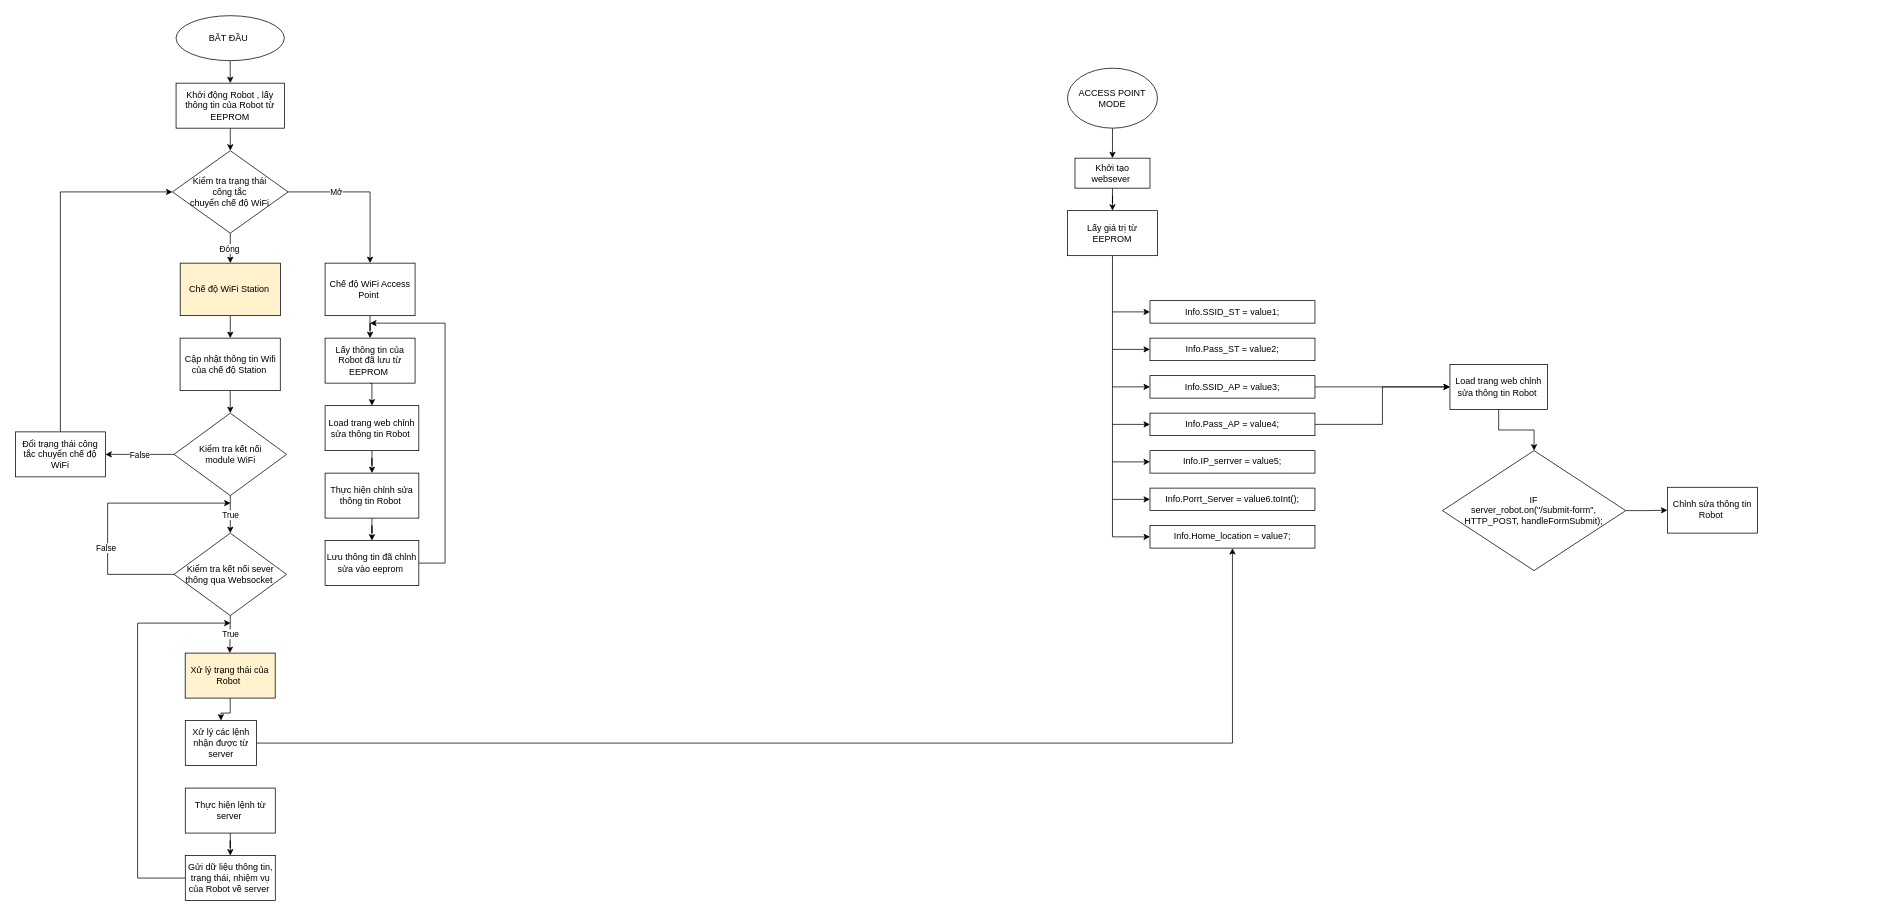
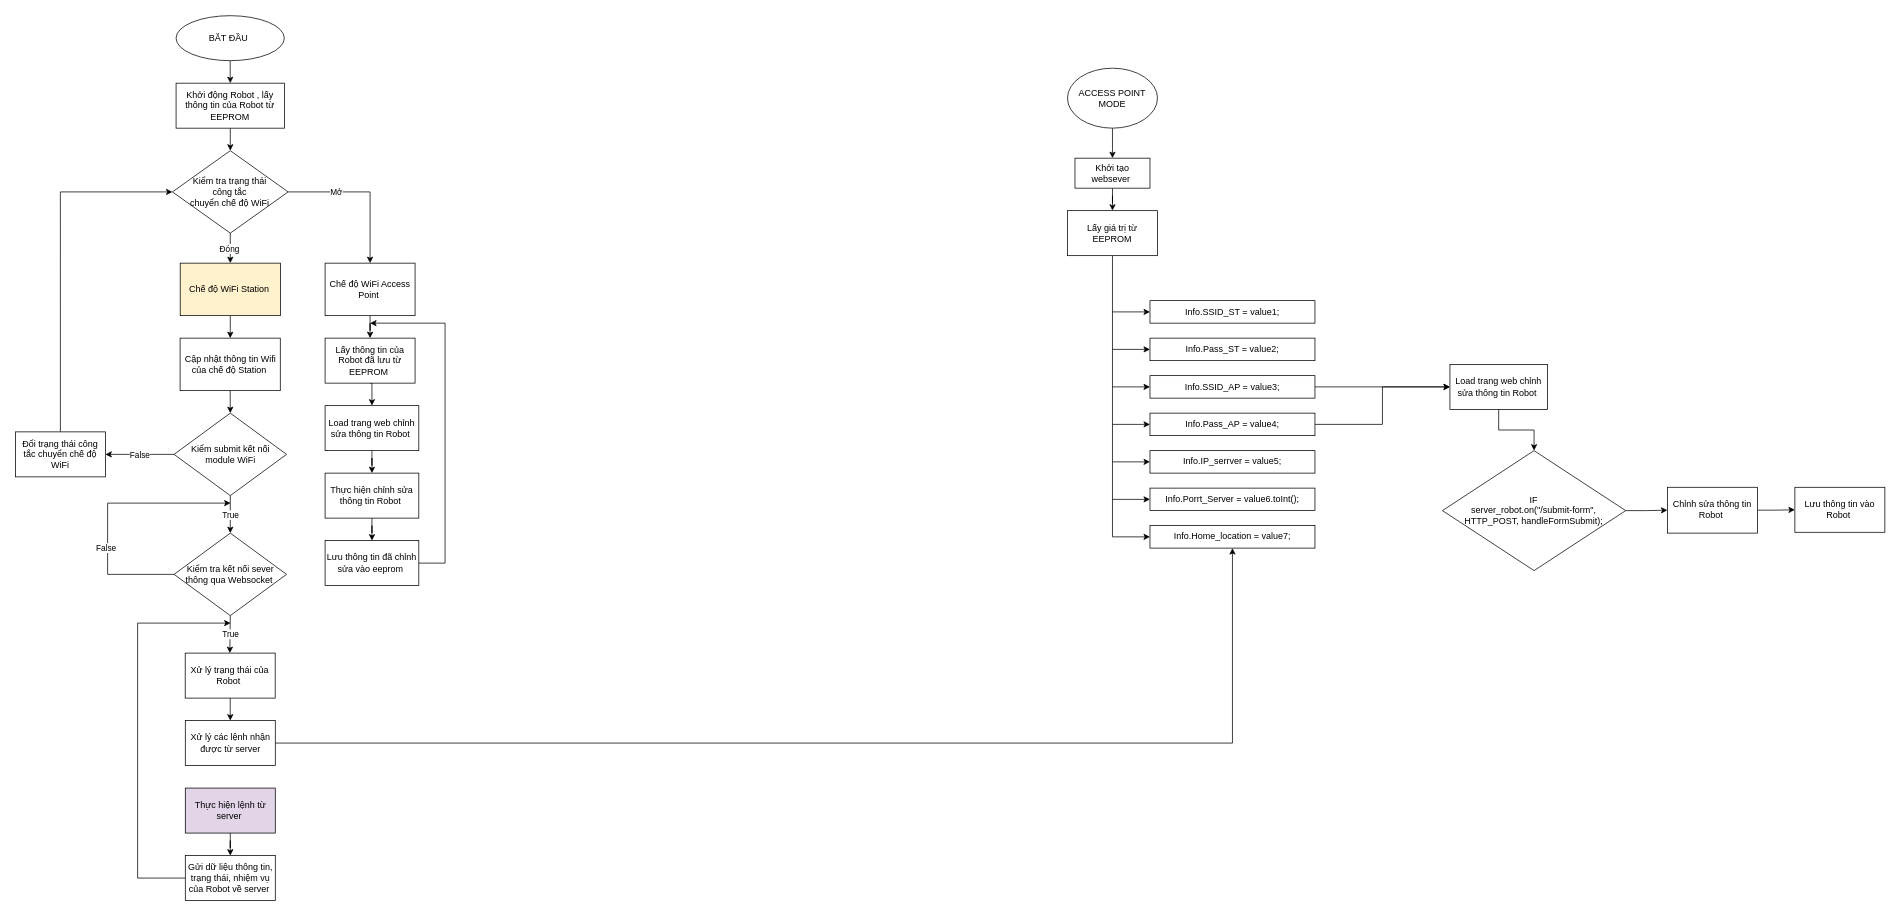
  <mxCell id="0" />
  <mxCell id="1" parent="0" />
  <mxCell id="2" value="" style="edgeStyle=orthogonalEdgeStyle;rounded=0;orthogonalLoop=1;jettySize=auto;html=1;" edge="1" parent="1" source="3" target="36"><mxGeometry relative="1" as="geometry" /></mxCell>
  <mxCell id="3" value="BẮT ĐẦU&amp;nbsp;" style="ellipse;whiteSpace=wrap;html=1;" vertex="1" parent="1"><mxGeometry x="234.29" y="20" width="144.35" height="60" as="geometry" /></mxCell>
  <mxCell id="4" value="Kiểm tra trạng thái &lt;br&gt;công tắc &lt;br&gt;chuyển chế độ WiFi" style="rhombus;whiteSpace=wrap;html=1;" vertex="1" parent="1"><mxGeometry x="229.48" y="200" width="154.24" height="110" as="geometry" /></mxCell>
  <mxCell id="5" value="" style="edgeStyle=orthogonalEdgeStyle;rounded=0;orthogonalLoop=1;jettySize=auto;html=1;" edge="1" parent="1" source="6" target="62"><mxGeometry relative="1" as="geometry" /></mxCell>
  <mxCell id="6" value="Chế độ WiFi Station&amp;nbsp;" style="whiteSpace=wrap;html=1;fillColor=#fff2cc;" vertex="1" parent="1"><mxGeometry x="239.8" y="350" width="133.6" height="70" as="geometry" /></mxCell>
  <mxCell id="7" style="edgeStyle=orthogonalEdgeStyle;rounded=0;orthogonalLoop=1;jettySize=auto;html=1;exitX=0.5;exitY=1;exitDx=0;exitDy=0;entryX=0;entryY=0.5;entryDx=0;entryDy=0;" edge="1" parent="1" source="8" target="17"><mxGeometry relative="1" as="geometry"><mxPoint x="1433" y="340" as="sourcePoint" /><mxPoint x="1483" y="715" as="targetPoint" /></mxGeometry></mxCell>
  <mxCell id="8" value="Lấy giá trị từ EEPROM" style="whiteSpace=wrap;html=1;" vertex="1" parent="1"><mxGeometry x="1423" y="280" width="120" height="60" as="geometry" /></mxCell>
  <mxCell id="9" value="Info.SSID_ST = value1;" style="whiteSpace=wrap;html=1;" vertex="1" parent="1"><mxGeometry x="1533" y="400" width="220" height="30" as="geometry" /></mxCell>
  <mxCell id="10" value="Info.Pass_ST = value2;" style="whiteSpace=wrap;html=1;" vertex="1" parent="1"><mxGeometry x="1533" y="450" width="220" height="30" as="geometry" /></mxCell>
  <mxCell id="11" style="edgeStyle=orthogonalEdgeStyle;rounded=0;orthogonalLoop=1;jettySize=auto;html=1;exitX=1;exitY=0.5;exitDx=0;exitDy=0;entryX=0;entryY=0.5;entryDx=0;entryDy=0;" edge="1" parent="1" source="12" target="23"><mxGeometry relative="1" as="geometry" /></mxCell>
  <mxCell id="12" value="Info.SSID_AP = value3;" style="whiteSpace=wrap;html=1;" vertex="1" parent="1"><mxGeometry x="1533" y="500" width="220" height="30" as="geometry" /></mxCell>
  <mxCell id="13" style="edgeStyle=orthogonalEdgeStyle;rounded=0;orthogonalLoop=1;jettySize=auto;html=1;exitX=1;exitY=0.5;exitDx=0;exitDy=0;entryX=0;entryY=0.5;entryDx=0;entryDy=0;" edge="1" parent="1" source="14" target="23"><mxGeometry relative="1" as="geometry" /></mxCell>
  <mxCell id="14" value="Info.Pass_AP = value4;" style="whiteSpace=wrap;html=1;" vertex="1" parent="1"><mxGeometry x="1533" y="550" width="220" height="30" as="geometry" /></mxCell>
  <mxCell id="15" value="Info.IP_serrver = value5;" style="whiteSpace=wrap;html=1;" vertex="1" parent="1"><mxGeometry x="1533" y="600" width="220" height="30" as="geometry" /></mxCell>
  <mxCell id="16" value="Info.Porrt_Server = value6.toInt();" style="whiteSpace=wrap;html=1;" vertex="1" parent="1"><mxGeometry x="1533" y="650" width="220" height="30" as="geometry" /></mxCell>
  <mxCell id="17" value="Info.Home_location = value7;" style="whiteSpace=wrap;html=1;" vertex="1" parent="1"><mxGeometry x="1533" y="700" width="220" height="30" as="geometry" /></mxCell>
  <mxCell id="18" value="" style="edgeStyle=orthogonalEdgeStyle;rounded=0;orthogonalLoop=1;jettySize=auto;html=1;" edge="1" parent="1" source="19" target="21"><mxGeometry relative="1" as="geometry" /></mxCell>
  <mxCell id="19" value="ACCESS POINT MODE" style="ellipse;whiteSpace=wrap;html=1;" vertex="1" parent="1"><mxGeometry x="1423" y="90" width="120" height="80" as="geometry" /></mxCell>
  <mxCell id="20" style="edgeStyle=orthogonalEdgeStyle;rounded=0;orthogonalLoop=1;jettySize=auto;html=1;" edge="1" parent="1" source="21" target="8"><mxGeometry relative="1" as="geometry" /></mxCell>
  <mxCell id="21" value="Khởi tạo websever&amp;nbsp;" style="whiteSpace=wrap;html=1;" vertex="1" parent="1"><mxGeometry x="1433" y="210" width="100" height="40" as="geometry" /></mxCell>
  <mxCell id="22" value="" style="edgeStyle=orthogonalEdgeStyle;rounded=0;orthogonalLoop=1;jettySize=auto;html=1;" edge="1" parent="1" source="23" target="25"><mxGeometry relative="1" as="geometry" /></mxCell>
  <mxCell id="23" value="Load trang web chỉnh sửa thông tin Robot&amp;nbsp;" style="whiteSpace=wrap;html=1;" vertex="1" parent="1"><mxGeometry x="1933" y="485" width="130" height="60" as="geometry" /></mxCell>
  <mxCell id="24" value="" style="edgeStyle=orthogonalEdgeStyle;rounded=0;orthogonalLoop=1;jettySize=auto;html=1;" edge="1" parent="1" source="25" target="33"><mxGeometry relative="1" as="geometry" /></mxCell>
  <mxCell id="25" value="IF&lt;br&gt;server_robot.on(&quot;/submit-form&quot;, HTTP_POST, handleFormSubmit);" style="rhombus;whiteSpace=wrap;html=1;" vertex="1" parent="1"><mxGeometry x="1923" y="600" width="244.37" height="160" as="geometry" /></mxCell>
  <mxCell id="26" value="" style="endArrow=classic;html=1;rounded=0;entryX=0;entryY=0.5;entryDx=0;entryDy=0;" edge="1" parent="1" target="9"><mxGeometry width="50" height="50" relative="1" as="geometry"><mxPoint x="1483" y="415" as="sourcePoint" /><mxPoint x="1483" y="470" as="targetPoint" /></mxGeometry></mxCell>
  <mxCell id="27" value="" style="endArrow=classic;html=1;rounded=0;entryX=0;entryY=0.5;entryDx=0;entryDy=0;" edge="1" parent="1" target="10"><mxGeometry width="50" height="50" relative="1" as="geometry"><mxPoint x="1483" y="465" as="sourcePoint" /><mxPoint x="1523" y="430" as="targetPoint" /></mxGeometry></mxCell>
  <mxCell id="28" value="" style="endArrow=classic;html=1;rounded=0;entryX=0;entryY=0.5;entryDx=0;entryDy=0;" edge="1" parent="1" target="12"><mxGeometry width="50" height="50" relative="1" as="geometry"><mxPoint x="1483" y="515" as="sourcePoint" /><mxPoint x="1523" y="510" as="targetPoint" /></mxGeometry></mxCell>
  <mxCell id="29" value="" style="endArrow=classic;html=1;rounded=0;entryX=0;entryY=0.5;entryDx=0;entryDy=0;" edge="1" parent="1" target="14"><mxGeometry width="50" height="50" relative="1" as="geometry"><mxPoint x="1483" y="565" as="sourcePoint" /><mxPoint x="1523" y="600" as="targetPoint" /></mxGeometry></mxCell>
  <mxCell id="30" value="" style="endArrow=classic;html=1;rounded=0;entryX=0;entryY=0.5;entryDx=0;entryDy=0;" edge="1" parent="1" target="15"><mxGeometry width="50" height="50" relative="1" as="geometry"><mxPoint x="1483" y="615" as="sourcePoint" /><mxPoint x="1523" y="610" as="targetPoint" /></mxGeometry></mxCell>
  <mxCell id="31" value="" style="endArrow=classic;html=1;rounded=0;entryX=0;entryY=0.5;entryDx=0;entryDy=0;" edge="1" parent="1" target="16"><mxGeometry width="50" height="50" relative="1" as="geometry"><mxPoint x="1483" y="665" as="sourcePoint" /><mxPoint x="1523" y="600" as="targetPoint" /></mxGeometry></mxCell>
+ <mxCell id="32" value="" style="edgeStyle=orthogonalEdgeStyle;rounded=0;orthogonalLoop=1;jettySize=auto;html=1;" edge="1" parent="1" source="33" target="34"><mxGeometry relative="1" as="geometry" /></mxCell>
  <mxCell id="33" value="Chỉnh sửa thông tin Robot&amp;nbsp;" style="whiteSpace=wrap;html=1;" vertex="1" parent="1"><mxGeometry x="2223" y="648.89" width="120" height="61.11" as="geometry" /></mxCell>
+ <mxCell id="34" value="Lưu thông tin vào Robot&amp;nbsp;" style="whiteSpace=wrap;html=1;" vertex="1" parent="1"><mxGeometry x="2392.995" y="648.89" width="120" height="60" as="geometry" /></mxCell>
  <mxCell id="35" style="edgeStyle=orthogonalEdgeStyle;rounded=0;orthogonalLoop=1;jettySize=auto;html=1;exitX=0.5;exitY=1;exitDx=0;exitDy=0;entryX=0.5;entryY=0;entryDx=0;entryDy=0;" edge="1" parent="1" source="36" target="4"><mxGeometry relative="1" as="geometry" /></mxCell>
  <mxCell id="36" value="Khởi động Robot , lấy thông tin của Robot từ EEPROM" style="whiteSpace=wrap;html=1;" vertex="1" parent="1"><mxGeometry x="234.29" y="110" width="144.61" height="60" as="geometry" /></mxCell>
  <mxCell id="37" value="" style="edgeStyle=orthogonalEdgeStyle;rounded=0;orthogonalLoop=1;jettySize=auto;html=1;" edge="1" parent="1" source="38" target="40"><mxGeometry relative="1" as="geometry" /></mxCell>
  <mxCell id="38" value="Chế độ WiFi Access Point&amp;nbsp;" style="rounded=0;whiteSpace=wrap;html=1;" vertex="1" parent="1"><mxGeometry x="433" y="350" width="120" height="70" as="geometry" /></mxCell>
  <mxCell id="39" style="edgeStyle=orthogonalEdgeStyle;rounded=0;orthogonalLoop=1;jettySize=auto;html=1;exitX=0.5;exitY=1;exitDx=0;exitDy=0;entryX=0.5;entryY=0;entryDx=0;entryDy=0;" edge="1" parent="1" source="40" target="42"><mxGeometry relative="1" as="geometry" /></mxCell>
  <mxCell id="40" value="Lấy thông tin của Robot đã lưu từ EEPROM&amp;nbsp;" style="whiteSpace=wrap;html=1;rounded=0;" vertex="1" parent="1"><mxGeometry x="433" y="450" width="120" height="60" as="geometry" /></mxCell>
  <mxCell id="41" value="" style="edgeStyle=orthogonalEdgeStyle;rounded=0;orthogonalLoop=1;jettySize=auto;html=1;" edge="1" parent="1" source="42" target="48"><mxGeometry relative="1" as="geometry" /></mxCell>
  <mxCell id="42" value="Load trang web chỉnh sửa thông tin Robot&amp;nbsp;" style="whiteSpace=wrap;html=1;" vertex="1" parent="1"><mxGeometry x="433" y="540" width="125" height="60" as="geometry" /></mxCell>
  <mxCell id="43" value="" style="endArrow=classic;html=1;rounded=0;exitX=0.5;exitY=1;exitDx=0;exitDy=0;entryX=0.5;entryY=0;entryDx=0;entryDy=0;" edge="1" parent="1" source="4" target="6"><mxGeometry relative="1" as="geometry"><mxPoint x="303" y="330" as="sourcePoint" /><mxPoint x="403" y="330" as="targetPoint" /><Array as="points" /></mxGeometry></mxCell>
  <mxCell id="44" value="Đóng&amp;nbsp;" style="edgeLabel;resizable=0;html=1;align=center;verticalAlign=middle;" connectable="0" vertex="1" parent="43"><mxGeometry relative="1" as="geometry"><mxPoint as="offset" /></mxGeometry></mxCell>
  <mxCell id="45" value="" style="endArrow=classic;html=1;rounded=0;entryX=0.5;entryY=0;entryDx=0;entryDy=0;exitX=1;exitY=0.5;exitDx=0;exitDy=0;" edge="1" parent="1" source="4" target="38"><mxGeometry relative="1" as="geometry"><mxPoint x="423" y="254.5" as="sourcePoint" /><mxPoint x="523" y="254.5" as="targetPoint" /><Array as="points"><mxPoint x="493" y="255" /></Array></mxGeometry></mxCell>
  <mxCell id="46" value="Mở" style="edgeLabel;resizable=0;html=1;align=center;verticalAlign=middle;" connectable="0" vertex="1" parent="45"><mxGeometry relative="1" as="geometry"><mxPoint x="-38" as="offset" /></mxGeometry></mxCell>
  <mxCell id="47" value="" style="edgeStyle=orthogonalEdgeStyle;rounded=0;orthogonalLoop=1;jettySize=auto;html=1;" edge="1" parent="1" source="48" target="50"><mxGeometry relative="1" as="geometry" /></mxCell>
  <mxCell id="48" value="Thực hiện chỉnh sửa thông tin Robot&amp;nbsp;" style="whiteSpace=wrap;html=1;" vertex="1" parent="1"><mxGeometry x="433" y="630" width="125" height="60" as="geometry" /></mxCell>
  <mxCell id="49" style="edgeStyle=orthogonalEdgeStyle;rounded=0;orthogonalLoop=1;jettySize=auto;html=1;exitX=1;exitY=0.5;exitDx=0;exitDy=0;" edge="1" parent="1" source="50"><mxGeometry relative="1" as="geometry"><mxPoint x="493" y="430" as="targetPoint" /><mxPoint x="565" y="750" as="sourcePoint" /><Array as="points"><mxPoint x="593" y="750" /><mxPoint x="593" y="430" /></Array></mxGeometry></mxCell>
  <mxCell id="50" value="Lưu thông tin đã chỉnh sửa vào eeprom&amp;nbsp;" style="whiteSpace=wrap;html=1;" vertex="1" parent="1"><mxGeometry x="433" y="720" width="125" height="60" as="geometry" /></mxCell>
- <mxCell id="51" value="Kiểm tra kết nối &lt;br&gt;module WiFi" style="rhombus;whiteSpace=wrap;html=1;" vertex="1" parent="1"><mxGeometry x="231.6" y="550" width="150" height="110" as="geometry" /></mxCell>
+ <mxCell id="51" value="Kiểm submit kết nối &lt;br&gt;module WiFi" style="rhombus;whiteSpace=wrap;html=1;" vertex="1" parent="1"><mxGeometry x="231.6" y="550" width="150" height="110" as="geometry" /></mxCell>
  <mxCell id="52" value="Kiểm tra kết nối sever&lt;br&gt;thông qua Websocket&amp;nbsp;" style="rhombus;whiteSpace=wrap;html=1;" vertex="1" parent="1"><mxGeometry x="231.6" y="710" width="150" height="110" as="geometry" /></mxCell>
  <mxCell id="53" value="" style="endArrow=classic;html=1;rounded=0;exitX=0.5;exitY=1;exitDx=0;exitDy=0;entryX=0.5;entryY=0;entryDx=0;entryDy=0;" edge="1" parent="1" source="51" target="52"><mxGeometry relative="1" as="geometry"><mxPoint x="300.04" y="690" as="sourcePoint" /><mxPoint x="400.04" y="690" as="targetPoint" /></mxGeometry></mxCell>
  <mxCell id="54" value="True" style="edgeLabel;resizable=0;html=1;align=center;verticalAlign=middle;" connectable="0" vertex="1" parent="53"><mxGeometry relative="1" as="geometry" /></mxCell>
  <mxCell id="55" value="" style="endArrow=classic;html=1;rounded=0;exitX=0.5;exitY=1;exitDx=0;exitDy=0;" edge="1" parent="1" source="52"><mxGeometry relative="1" as="geometry"><mxPoint x="306.12" y="840" as="sourcePoint" /><mxPoint x="306" y="870" as="targetPoint" /></mxGeometry></mxCell>
  <mxCell id="56" value="True" style="edgeLabel;resizable=0;html=1;align=center;verticalAlign=middle;" connectable="0" vertex="1" parent="55"><mxGeometry relative="1" as="geometry" /></mxCell>
  <mxCell id="57" value="" style="endArrow=classic;html=1;rounded=0;exitX=0;exitY=0.5;exitDx=0;exitDy=0;" edge="1" parent="1" source="51"><mxGeometry relative="1" as="geometry"><mxPoint x="180.04" y="630" as="sourcePoint" /><mxPoint x="140.04" y="605" as="targetPoint" /></mxGeometry></mxCell>
  <mxCell id="58" value="False" style="edgeLabel;resizable=0;html=1;align=center;verticalAlign=middle;" connectable="0" vertex="1" parent="57"><mxGeometry relative="1" as="geometry"><mxPoint as="offset" /></mxGeometry></mxCell>
  <mxCell id="59" style="edgeStyle=orthogonalEdgeStyle;rounded=0;orthogonalLoop=1;jettySize=auto;html=1;exitX=0.5;exitY=0;exitDx=0;exitDy=0;entryX=0;entryY=0.5;entryDx=0;entryDy=0;" edge="1" parent="1" source="60" target="4"><mxGeometry relative="1" as="geometry" /></mxCell>
  <mxCell id="60" value="Đổi trạng thái công tắc chuyển chế độ WiFi" style="rounded=0;whiteSpace=wrap;html=1;" vertex="1" parent="1"><mxGeometry x="20.04" y="575" width="120" height="60" as="geometry" /></mxCell>
  <mxCell id="61" style="edgeStyle=orthogonalEdgeStyle;rounded=0;orthogonalLoop=1;jettySize=auto;html=1;exitX=0.5;exitY=1;exitDx=0;exitDy=0;entryX=0.5;entryY=0;entryDx=0;entryDy=0;" edge="1" parent="1" source="62" target="51"><mxGeometry relative="1" as="geometry" /></mxCell>
  <mxCell id="62" value="Cập nhật thông tin Wifi của chế độ Station&amp;nbsp;" style="whiteSpace=wrap;html=1;" vertex="1" parent="1"><mxGeometry x="239.66" y="450" width="133.6" height="70" as="geometry" /></mxCell>
  <mxCell id="63" value="" style="endArrow=classic;html=1;rounded=0;exitX=0;exitY=0.5;exitDx=0;exitDy=0;" edge="1" parent="1" source="52"><mxGeometry relative="1" as="geometry"><mxPoint x="213" y="764.52" as="sourcePoint" /><mxPoint x="307" y="670" as="targetPoint" /><Array as="points"><mxPoint x="143" y="765" /><mxPoint x="143" y="670" /></Array></mxGeometry></mxCell>
  <mxCell id="64" value="False" style="edgeLabel;resizable=0;html=1;align=center;verticalAlign=middle;" connectable="0" vertex="1" parent="63"><mxGeometry relative="1" as="geometry"><mxPoint x="-3" y="50" as="offset" /></mxGeometry></mxCell>
  <mxCell id="65" value="" style="edgeStyle=orthogonalEdgeStyle;rounded=0;orthogonalLoop=1;jettySize=auto;html=1;" edge="1" parent="1" source="66" target="68"><mxGeometry relative="1" as="geometry" /></mxCell>
- <mxCell id="66" value="Xử lý trạng thái của Robot&amp;nbsp;" style="rounded=0;whiteSpace=wrap;html=1;fillColor=#fff2cc;" vertex="1" parent="1"><mxGeometry x="246.46" y="870" width="120" height="60" as="geometry" /></mxCell>
+ <mxCell id="66" value="Xử lý trạng thái của Robot&amp;nbsp;" style="rounded=0;whiteSpace=wrap;html=1;" vertex="1" parent="1"><mxGeometry x="246.46" y="870" width="120" height="60" as="geometry" /></mxCell>
  <mxCell id="67" value="" style="edgeStyle=orthogonalEdgeStyle;rounded=0;orthogonalLoop=1;jettySize=auto;html=1;" edge="1" parent="1" source="68" target="17"><mxGeometry relative="1" as="geometry" /></mxCell>
- <mxCell id="68" value="Xử lý các lệnh nhận được từ server" style="rounded=0;whiteSpace=wrap;html=1;" vertex="1" parent="1"><mxGeometry x="246.6" y="960" width="95" height="60" as="geometry" /></mxCell>
+ <mxCell id="68" value="Xử lý các lệnh nhận được từ server" style="rounded=0;whiteSpace=wrap;html=1;" vertex="1" parent="1"><mxGeometry x="246.6" y="960" width="120" height="60" as="geometry" /></mxCell>
  <mxCell id="69" value="" style="edgeStyle=orthogonalEdgeStyle;rounded=0;orthogonalLoop=1;jettySize=auto;html=1;" edge="1" parent="1" source="70" target="72"><mxGeometry relative="1" as="geometry" /></mxCell>
- <mxCell id="70" value="Thực hiện lệnh từ server&amp;nbsp;" style="rounded=0;whiteSpace=wrap;html=1;" vertex="1" parent="1"><mxGeometry x="246.6" y="1050" width="120" height="60" as="geometry" /></mxCell>
+ <mxCell id="70" value="Thực hiện lệnh từ server&amp;nbsp;" style="rounded=0;whiteSpace=wrap;html=1;fillColor=#e1d5e7;" vertex="1" parent="1"><mxGeometry x="246.6" y="1050" width="120" height="60" as="geometry" /></mxCell>
  <mxCell id="71" style="edgeStyle=orthogonalEdgeStyle;rounded=0;orthogonalLoop=1;jettySize=auto;html=1;exitX=0;exitY=0.5;exitDx=0;exitDy=0;" edge="1" parent="1" source="72"><mxGeometry relative="1" as="geometry"><mxPoint x="307" y="830" as="targetPoint" /><Array as="points"><mxPoint x="183" y="1170" /><mxPoint x="183" y="830" /></Array></mxGeometry></mxCell>
  <mxCell id="72" value="Gửi dữ liệu thông tin, trạng thái, nhiệm vụ của Robot về server&amp;nbsp;" style="rounded=0;whiteSpace=wrap;html=1;" vertex="1" parent="1"><mxGeometry x="246.6" y="1140" width="120" height="60" as="geometry" /></mxCell>
